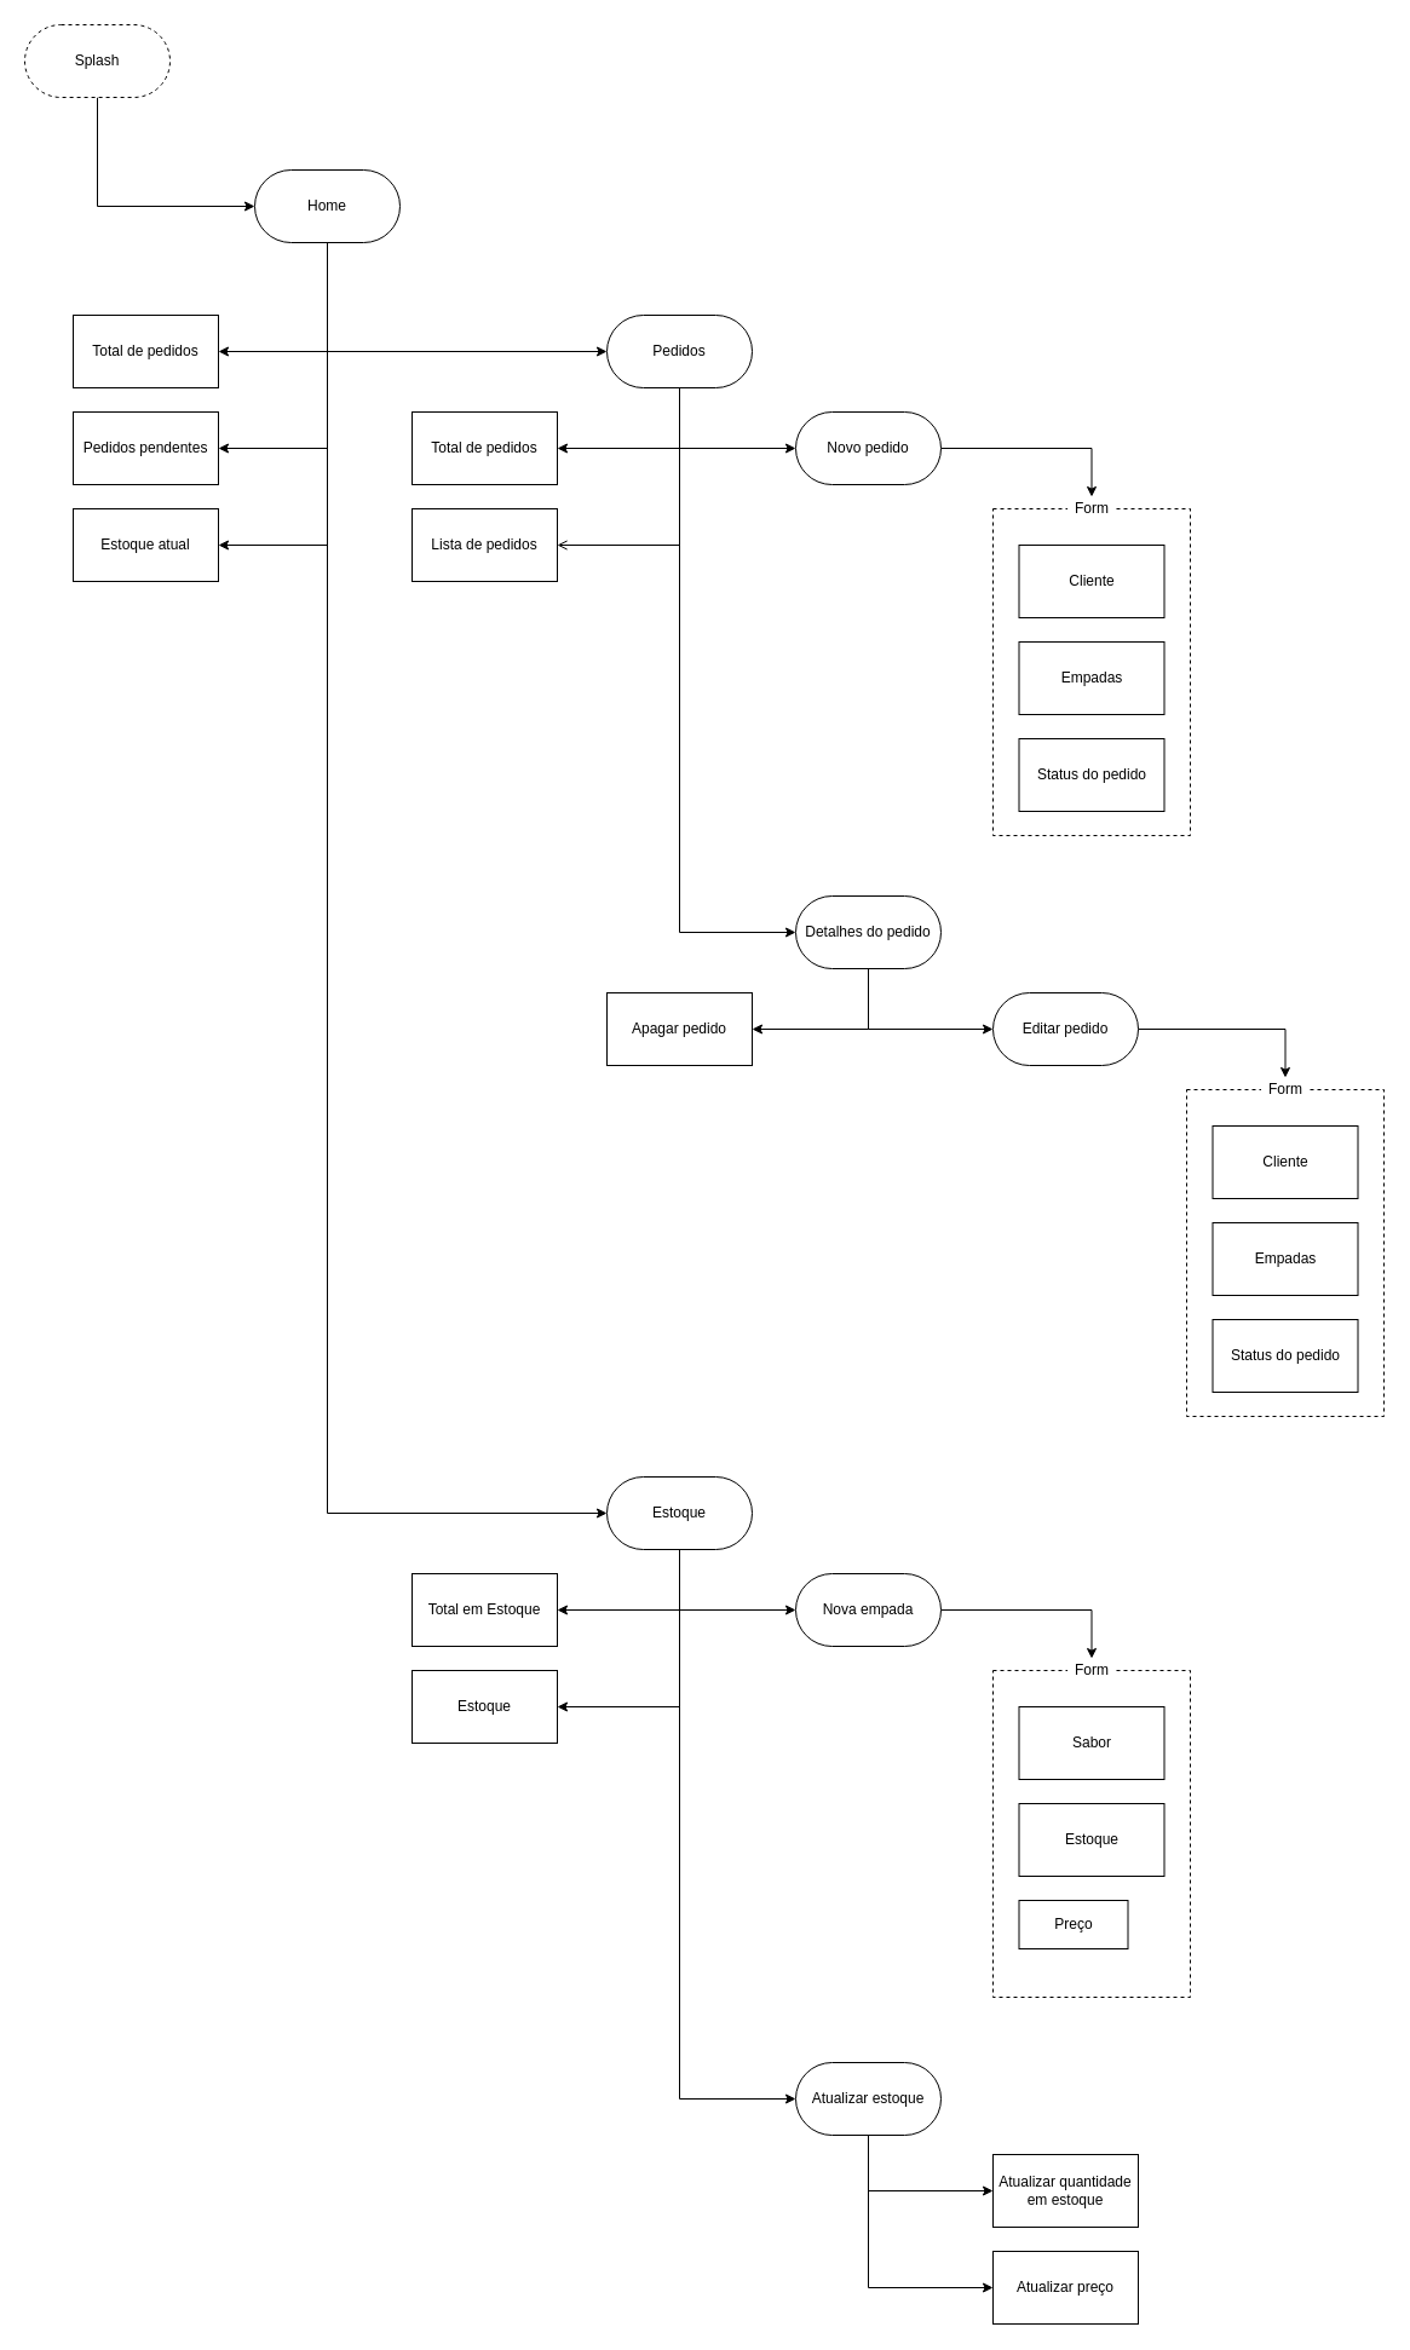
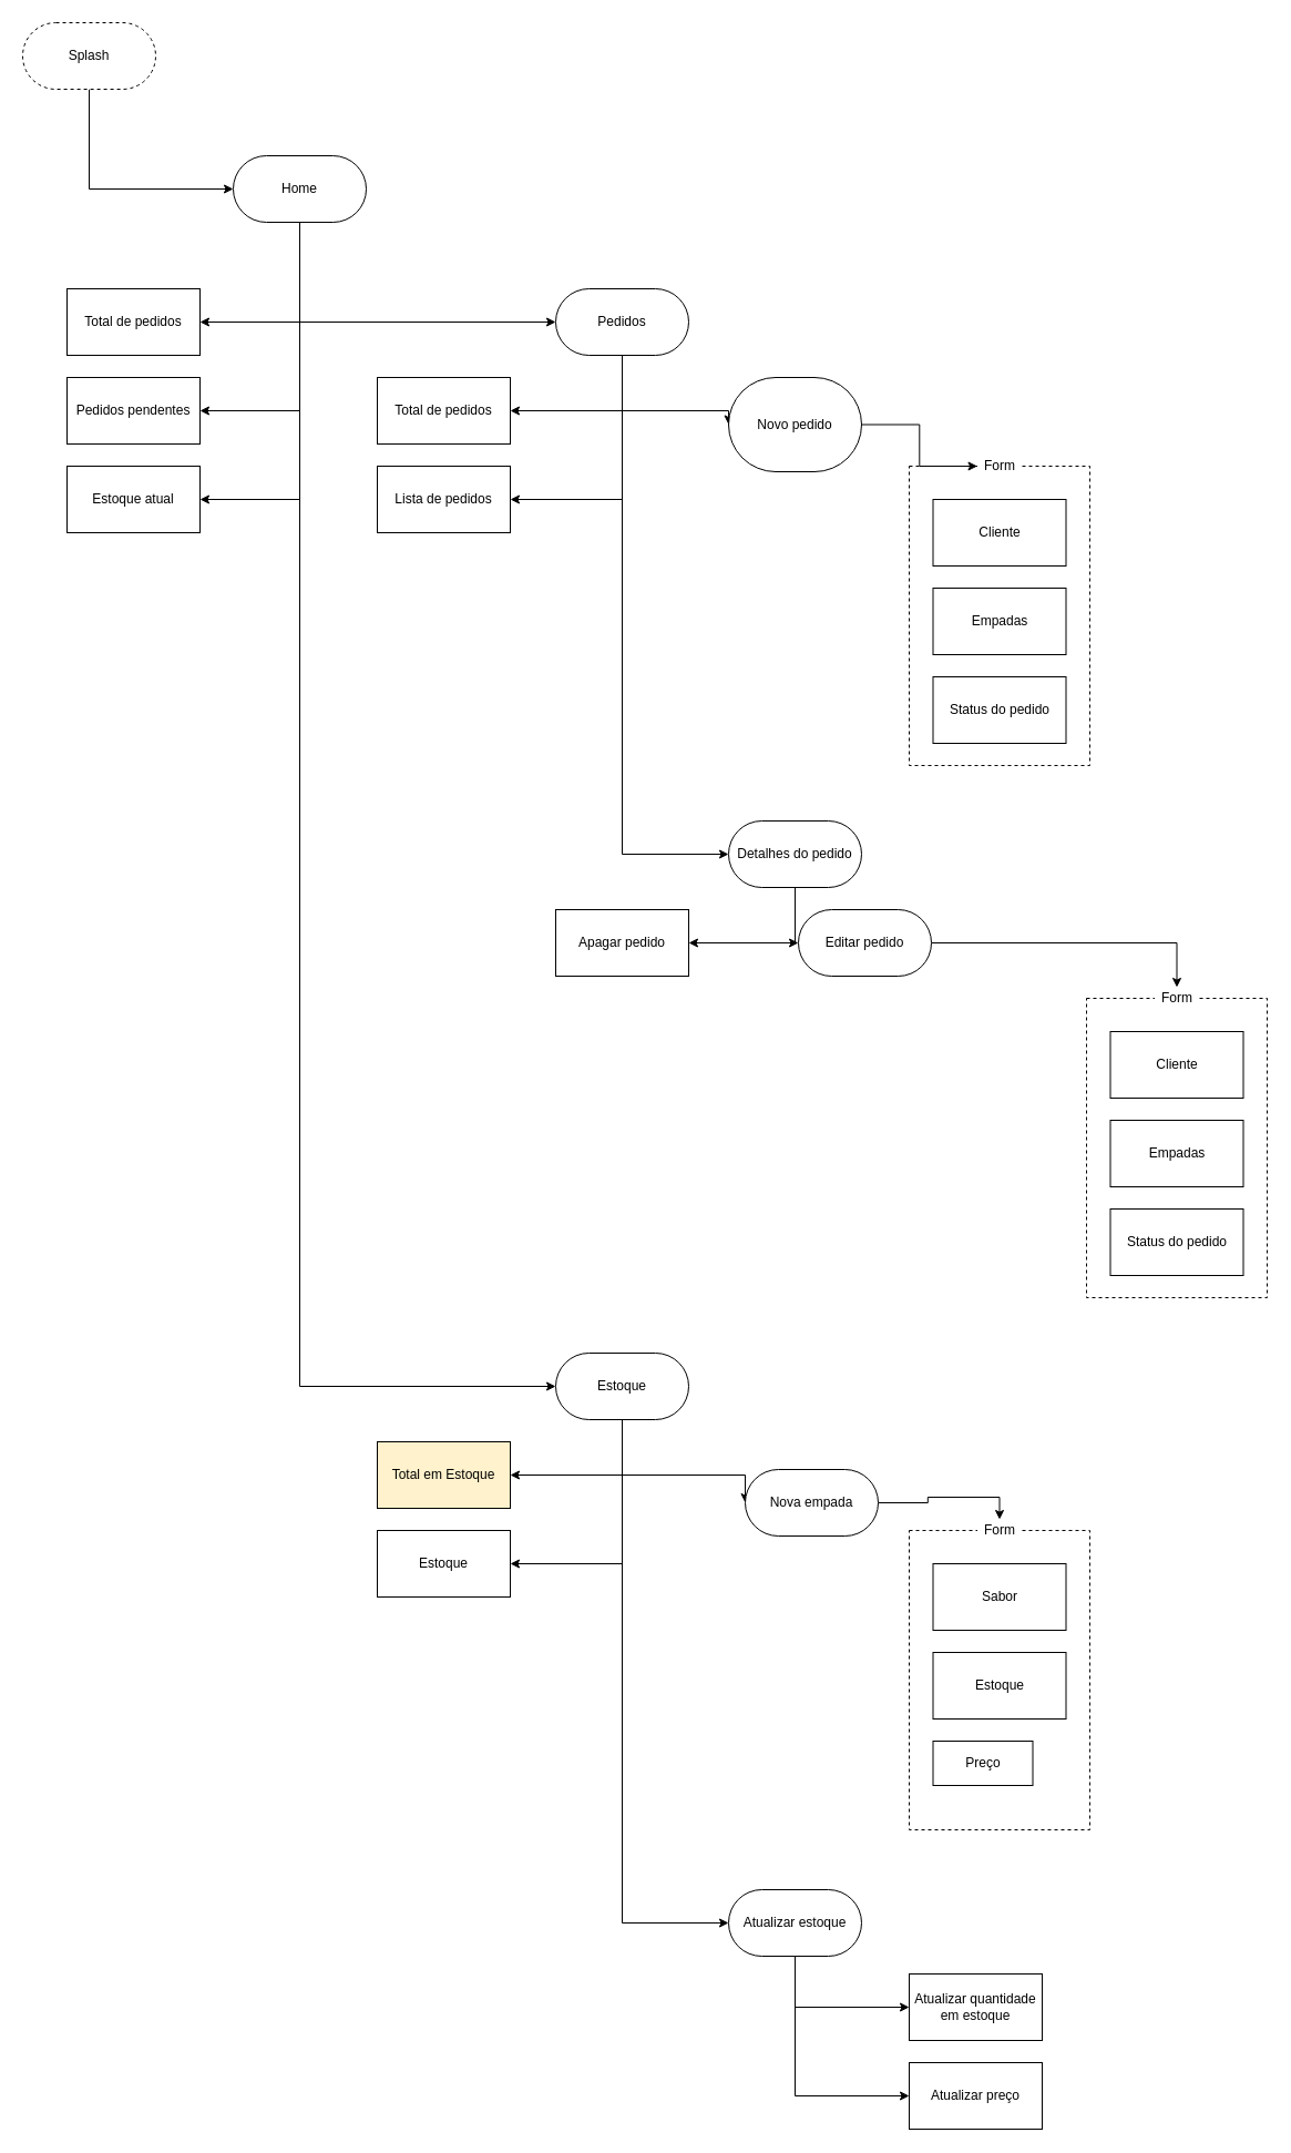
  <mxCell id="0" />
  <mxCell id="1" parent="0" />
  <mxCell id="2" value="" style="rounded=0;whiteSpace=wrap;html=1;dashed=1;fillColor=none;" vertex="1" parent="1"><mxGeometry x="820" y="420" width="163" height="270" as="geometry" /></mxCell>
  <mxCell id="3" style="edgeStyle=orthogonalEdgeStyle;rounded=0;orthogonalLoop=1;jettySize=auto;html=1;entryX=0;entryY=0.5;entryDx=0;entryDy=0;" edge="1" parent="1" source="4" target="10"><mxGeometry relative="1" as="geometry"><Array as="points"><mxPoint x="80" y="170" /></Array></mxGeometry></mxCell>
  <mxCell id="4" value="Splash" style="rounded=1;whiteSpace=wrap;html=1;arcSize=50;dashed=1;" vertex="1" parent="1"><mxGeometry x="20" y="20" width="120" height="60" as="geometry" /></mxCell>
  <mxCell id="5" style="edgeStyle=orthogonalEdgeStyle;rounded=0;orthogonalLoop=1;jettySize=auto;html=1;entryX=0;entryY=0.5;entryDx=0;entryDy=0;" edge="1" parent="1" source="10" target="15"><mxGeometry relative="1" as="geometry"><Array as="points"><mxPoint x="270" y="290" /></Array></mxGeometry></mxCell>
  <mxCell id="6" style="edgeStyle=orthogonalEdgeStyle;rounded=0;orthogonalLoop=1;jettySize=auto;html=1;entryX=1;entryY=0.5;entryDx=0;entryDy=0;" edge="1" parent="1" source="10" target="31"><mxGeometry relative="1" as="geometry"><Array as="points"><mxPoint x="270" y="290" /></Array></mxGeometry></mxCell>
  <mxCell id="7" style="edgeStyle=orthogonalEdgeStyle;rounded=0;orthogonalLoop=1;jettySize=auto;html=1;entryX=1;entryY=0.5;entryDx=0;entryDy=0;" edge="1" parent="1" source="10" target="32"><mxGeometry relative="1" as="geometry"><Array as="points"><mxPoint x="270" y="370" /></Array></mxGeometry></mxCell>
  <mxCell id="8" style="edgeStyle=orthogonalEdgeStyle;rounded=0;orthogonalLoop=1;jettySize=auto;html=1;entryX=1;entryY=0.5;entryDx=0;entryDy=0;" edge="1" parent="1" source="10" target="33"><mxGeometry relative="1" as="geometry"><Array as="points"><mxPoint x="270" y="450" /></Array></mxGeometry></mxCell>
  <mxCell id="9" style="edgeStyle=orthogonalEdgeStyle;rounded=0;orthogonalLoop=1;jettySize=auto;html=1;entryX=0;entryY=0.5;entryDx=0;entryDy=0;" edge="1" parent="1" source="10" target="25"><mxGeometry relative="1" as="geometry"><Array as="points"><mxPoint x="270" y="1250" /></Array></mxGeometry></mxCell>
  <mxCell id="10" value="Home" style="rounded=1;whiteSpace=wrap;html=1;arcSize=50;" vertex="1" parent="1"><mxGeometry x="210" y="140" width="120" height="60" as="geometry" /></mxCell>
  <mxCell id="11" style="edgeStyle=orthogonalEdgeStyle;rounded=0;orthogonalLoop=1;jettySize=auto;html=1;entryX=0;entryY=0.5;entryDx=0;entryDy=0;" edge="1" parent="1" source="15" target="17"><mxGeometry relative="1" as="geometry"><Array as="points"><mxPoint x="561" y="370" /></Array></mxGeometry></mxCell>
  <mxCell id="12" style="edgeStyle=orthogonalEdgeStyle;rounded=0;orthogonalLoop=1;jettySize=auto;html=1;entryX=0;entryY=0.5;entryDx=0;entryDy=0;" edge="1" parent="1" source="15" target="20"><mxGeometry relative="1" as="geometry"><Array as="points"><mxPoint x="561" y="770" /></Array></mxGeometry></mxCell>
  <mxCell id="13" style="edgeStyle=orthogonalEdgeStyle;rounded=0;orthogonalLoop=1;jettySize=auto;html=1;entryX=1;entryY=0.5;entryDx=0;entryDy=0;" edge="1" parent="1" source="15" target="34"><mxGeometry relative="1" as="geometry"><Array as="points"><mxPoint x="561" y="370" /></Array></mxGeometry></mxCell>
- <mxCell id="14" style="edgeStyle=orthogonalEdgeStyle;rounded=0;orthogonalLoop=1;jettySize=auto;html=1;entryX=1;entryY=0.5;entryDx=0;entryDy=0;endArrow=open;" edge="1" parent="1" source="15" target="35"><mxGeometry relative="1" as="geometry"><Array as="points"><mxPoint x="561" y="450" /></Array></mxGeometry></mxCell>
+ <mxCell id="14" style="edgeStyle=orthogonalEdgeStyle;rounded=0;orthogonalLoop=1;jettySize=auto;html=1;entryX=1;entryY=0.5;entryDx=0;entryDy=0;" edge="1" parent="1" source="15" target="35"><mxGeometry relative="1" as="geometry"><Array as="points"><mxPoint x="561" y="450" /></Array></mxGeometry></mxCell>
  <mxCell id="15" value="Pedidos" style="rounded=1;whiteSpace=wrap;html=1;arcSize=50;" vertex="1" parent="1"><mxGeometry x="501" y="260" width="120" height="60" as="geometry" /></mxCell>
  <mxCell id="16" style="edgeStyle=orthogonalEdgeStyle;rounded=0;orthogonalLoop=1;jettySize=auto;html=1;" edge="1" parent="1" source="17" target="39"><mxGeometry relative="1" as="geometry" /></mxCell>
- <mxCell id="17" value="Novo pedido" style="rounded=1;whiteSpace=wrap;html=1;arcSize=50;" vertex="1" parent="1"><mxGeometry x="657" y="340" width="120" height="60" as="geometry" /></mxCell>
+ <mxCell id="17" value="Novo pedido" style="rounded=1;whiteSpace=wrap;html=1;arcSize=50;" vertex="1" parent="1"><mxGeometry x="657" y="340" width="120" height="85" as="geometry" /></mxCell>
  <mxCell id="18" style="edgeStyle=orthogonalEdgeStyle;rounded=0;orthogonalLoop=1;jettySize=auto;html=1;entryX=0;entryY=0.5;entryDx=0;entryDy=0;" edge="1" parent="1" source="20" target="42"><mxGeometry relative="1" as="geometry"><Array as="points"><mxPoint x="717" y="850" /></Array></mxGeometry></mxCell>
  <mxCell id="19" style="edgeStyle=orthogonalEdgeStyle;rounded=0;orthogonalLoop=1;jettySize=auto;html=1;entryX=1;entryY=0.5;entryDx=0;entryDy=0;" edge="1" parent="1" source="20" target="40"><mxGeometry relative="1" as="geometry"><Array as="points"><mxPoint x="717" y="850" /></Array></mxGeometry></mxCell>
  <mxCell id="20" value="Detalhes do pedido" style="rounded=1;whiteSpace=wrap;html=1;arcSize=50;" vertex="1" parent="1"><mxGeometry x="657" y="740" width="120" height="60" as="geometry" /></mxCell>
  <mxCell id="21" style="edgeStyle=orthogonalEdgeStyle;rounded=0;orthogonalLoop=1;jettySize=auto;html=1;entryX=1;entryY=0.5;entryDx=0;entryDy=0;" edge="1" parent="1" source="25" target="48"><mxGeometry relative="1" as="geometry"><Array as="points"><mxPoint x="561" y="1330" /></Array></mxGeometry></mxCell>
  <mxCell id="22" style="edgeStyle=orthogonalEdgeStyle;rounded=0;orthogonalLoop=1;jettySize=auto;html=1;entryX=1;entryY=0.5;entryDx=0;entryDy=0;" edge="1" parent="1" source="25" target="49"><mxGeometry relative="1" as="geometry"><Array as="points"><mxPoint x="561" y="1410" /></Array></mxGeometry></mxCell>
  <mxCell id="23" style="edgeStyle=orthogonalEdgeStyle;rounded=0;orthogonalLoop=1;jettySize=auto;html=1;entryX=0;entryY=0.5;entryDx=0;entryDy=0;" edge="1" parent="1" source="25" target="30"><mxGeometry relative="1" as="geometry"><Array as="points"><mxPoint x="561" y="1330" /></Array></mxGeometry></mxCell>
  <mxCell id="24" style="edgeStyle=orthogonalEdgeStyle;rounded=0;orthogonalLoop=1;jettySize=auto;html=1;entryX=0;entryY=0.5;entryDx=0;entryDy=0;" edge="1" parent="1" source="25" target="28"><mxGeometry relative="1" as="geometry"><Array as="points"><mxPoint x="561" y="1734" /></Array></mxGeometry></mxCell>
  <mxCell id="25" value="Estoque" style="rounded=1;whiteSpace=wrap;html=1;arcSize=50;" vertex="1" parent="1"><mxGeometry x="501" y="1220" width="120" height="60" as="geometry" /></mxCell>
  <mxCell id="26" style="edgeStyle=orthogonalEdgeStyle;rounded=0;orthogonalLoop=1;jettySize=auto;html=1;entryX=0;entryY=0.5;entryDx=0;entryDy=0;" edge="1" parent="1" source="28" target="55"><mxGeometry relative="1" as="geometry"><Array as="points"><mxPoint x="717" y="1810" /></Array></mxGeometry></mxCell>
  <mxCell id="27" style="edgeStyle=orthogonalEdgeStyle;rounded=0;orthogonalLoop=1;jettySize=auto;html=1;entryX=0;entryY=0.5;entryDx=0;entryDy=0;" edge="1" parent="1" source="28" target="56"><mxGeometry relative="1" as="geometry"><Array as="points"><mxPoint x="717" y="1890" /></Array></mxGeometry></mxCell>
  <mxCell id="28" value="Atualizar estoque" style="rounded=1;whiteSpace=wrap;html=1;arcSize=50;" vertex="1" parent="1"><mxGeometry x="657" y="1704" width="120" height="60" as="geometry" /></mxCell>
  <mxCell id="29" style="edgeStyle=orthogonalEdgeStyle;rounded=0;orthogonalLoop=1;jettySize=auto;html=1;entryX=0.5;entryY=0;entryDx=0;entryDy=0;" edge="1" parent="1" source="30" target="54"><mxGeometry relative="1" as="geometry" /></mxCell>
- <mxCell id="30" value="Nova empada" style="rounded=1;whiteSpace=wrap;html=1;arcSize=50;" vertex="1" parent="1"><mxGeometry x="657" y="1300" width="120" height="60" as="geometry" /></mxCell>
+ <mxCell id="30" value="Nova empada" style="rounded=1;whiteSpace=wrap;html=1;arcSize=50;" vertex="1" parent="1"><mxGeometry x="672" y="1325" width="120" height="60" as="geometry" /></mxCell>
  <mxCell id="31" value="Total de pedidos" style="rounded=0;whiteSpace=wrap;html=1;" vertex="1" parent="1"><mxGeometry x="60" y="260" width="120" height="60" as="geometry" /></mxCell>
  <mxCell id="32" value="Pedidos pendentes" style="rounded=0;whiteSpace=wrap;html=1;" vertex="1" parent="1"><mxGeometry x="60" y="340" width="120" height="60" as="geometry" /></mxCell>
  <mxCell id="33" value="Estoque atual" style="rounded=0;whiteSpace=wrap;html=1;" vertex="1" parent="1"><mxGeometry x="60" y="420" width="120" height="60" as="geometry" /></mxCell>
  <mxCell id="34" value="Total de pedidos" style="rounded=0;whiteSpace=wrap;html=1;" vertex="1" parent="1"><mxGeometry x="340" y="340" width="120" height="60" as="geometry" /></mxCell>
  <mxCell id="35" value="Lista de pedidos" style="rounded=0;whiteSpace=wrap;html=1;" vertex="1" parent="1"><mxGeometry x="340" y="420" width="120" height="60" as="geometry" /></mxCell>
  <mxCell id="36" value="Cliente" style="rounded=0;whiteSpace=wrap;html=1;" vertex="1" parent="1"><mxGeometry x="841.5" y="450" width="120" height="60" as="geometry" /></mxCell>
  <mxCell id="37" value="Empadas" style="rounded=0;whiteSpace=wrap;html=1;" vertex="1" parent="1"><mxGeometry x="841.5" y="530" width="120" height="60" as="geometry" /></mxCell>
  <mxCell id="38" value="Status do pedido" style="rounded=0;whiteSpace=wrap;html=1;" vertex="1" parent="1"><mxGeometry x="841.5" y="610" width="120" height="60" as="geometry" /></mxCell>
  <mxCell id="39" value="Form" style="text;html=1;strokeColor=none;align=center;verticalAlign=middle;whiteSpace=wrap;rounded=0;dashed=1;fillColor=#ffffff;" vertex="1" parent="1"><mxGeometry x="881.5" y="410" width="40" height="20" as="geometry" /></mxCell>
  <mxCell id="40" value="Apagar pedido" style="rounded=0;whiteSpace=wrap;html=1;" vertex="1" parent="1"><mxGeometry x="501" y="820" width="120" height="60" as="geometry" /></mxCell>
  <mxCell id="41" style="edgeStyle=orthogonalEdgeStyle;rounded=0;orthogonalLoop=1;jettySize=auto;html=1;entryX=0.5;entryY=0;entryDx=0;entryDy=0;" edge="1" parent="1" source="42" target="47"><mxGeometry relative="1" as="geometry" /></mxCell>
- <mxCell id="42" value="Editar pedido" style="rounded=1;whiteSpace=wrap;html=1;arcSize=50;" vertex="1" parent="1"><mxGeometry x="820" y="820" width="120" height="60" as="geometry" /></mxCell>
+ <mxCell id="42" value="Editar pedido" style="rounded=1;whiteSpace=wrap;html=1;arcSize=50;" vertex="1" parent="1"><mxGeometry x="720" y="820" width="120" height="60" as="geometry" /></mxCell>
  <mxCell id="43" value="" style="rounded=0;whiteSpace=wrap;html=1;dashed=1;fillColor=none;" vertex="1" parent="1"><mxGeometry x="980" y="900" width="163" height="270" as="geometry" /></mxCell>
  <mxCell id="44" value="Cliente" style="rounded=0;whiteSpace=wrap;html=1;" vertex="1" parent="1"><mxGeometry x="1001.5" y="930" width="120" height="60" as="geometry" /></mxCell>
  <mxCell id="45" value="Empadas" style="rounded=0;whiteSpace=wrap;html=1;" vertex="1" parent="1"><mxGeometry x="1001.5" y="1010" width="120" height="60" as="geometry" /></mxCell>
  <mxCell id="46" value="Status do pedido" style="rounded=0;whiteSpace=wrap;html=1;" vertex="1" parent="1"><mxGeometry x="1001.5" y="1090" width="120" height="60" as="geometry" /></mxCell>
  <mxCell id="47" value="Form" style="text;html=1;strokeColor=none;align=center;verticalAlign=middle;whiteSpace=wrap;rounded=0;dashed=1;fillColor=#ffffff;" vertex="1" parent="1"><mxGeometry x="1041.5" y="890" width="40" height="20" as="geometry" /></mxCell>
- <mxCell id="48" value="Total em Estoque" style="rounded=0;whiteSpace=wrap;html=1;" vertex="1" parent="1"><mxGeometry x="340" y="1300" width="120" height="60" as="geometry" /></mxCell>
+ <mxCell id="48" value="Total em Estoque" style="rounded=0;whiteSpace=wrap;html=1;fillColor=#fff2cc;" vertex="1" parent="1"><mxGeometry x="340" y="1300" width="120" height="60" as="geometry" /></mxCell>
  <mxCell id="49" value="Estoque" style="rounded=0;whiteSpace=wrap;html=1;" vertex="1" parent="1"><mxGeometry x="340" y="1380" width="120" height="60" as="geometry" /></mxCell>
  <mxCell id="50" value="" style="rounded=0;whiteSpace=wrap;html=1;dashed=1;fillColor=none;" vertex="1" parent="1"><mxGeometry x="820" y="1380" width="163" height="270" as="geometry" /></mxCell>
  <mxCell id="51" value="Sabor" style="rounded=0;whiteSpace=wrap;html=1;" vertex="1" parent="1"><mxGeometry x="841.5" y="1410" width="120" height="60" as="geometry" /></mxCell>
  <mxCell id="52" value="Estoque" style="rounded=0;whiteSpace=wrap;html=1;" vertex="1" parent="1"><mxGeometry x="841.5" y="1490" width="120" height="60" as="geometry" /></mxCell>
  <mxCell id="53" value="Preço" style="rounded=0;whiteSpace=wrap;html=1;" vertex="1" parent="1"><mxGeometry x="841.5" y="1570" width="90" height="40" as="geometry" /></mxCell>
  <mxCell id="54" value="Form" style="text;html=1;strokeColor=none;align=center;verticalAlign=middle;whiteSpace=wrap;rounded=0;dashed=1;fillColor=#ffffff;" vertex="1" parent="1"><mxGeometry x="881.5" y="1370" width="40" height="20" as="geometry" /></mxCell>
  <mxCell id="55" value="Atualizar quantidade em estoque&lt;span style=&quot;color: rgba(0 , 0 , 0 , 0) ; font-family: monospace ; font-size: 0px&quot;&gt;%3CmxGraphModel%3E%3Croot%3E%3CmxCell%20id%3D%220%22%2F%3E%3CmxCell%20id%3D%221%22%20parent%3D%220%22%2F%3E%3CmxCell%20id%3D%222%22%20value%3D%22Total%20em%20Estoque%22%20style%3D%22rounded%3D0%3BwhiteSpace%3Dwrap%3Bhtml%3D1%3B%22%20vertex%3D%221%22%20parent%3D%221%22%3E%3CmxGeometry%20x%3D%22360%22%20y%3D%221320%22%20width%3D%22120%22%20height%3D%2260%22%20as%3D%22geometry%22%2F%3E%3C%2FmxCell%3E%3C%2Froot%3E%3C%2FmxGraphModel%3E&lt;/span&gt;" style="rounded=0;whiteSpace=wrap;html=1;" vertex="1" parent="1"><mxGeometry x="820" y="1780" width="120" height="60" as="geometry" /></mxCell>
  <mxCell id="56" value="Atualizar preço&lt;span style=&quot;color: rgba(0 , 0 , 0 , 0) ; font-family: monospace ; font-size: 0px&quot;&gt;%3CmxGraphModel%3E%3Croot%3E%3CmxCell%20id%3D%220%22%2F%3E%3CmxCell%20id%3D%221%22%20parent%3D%220%22%2F%3E%3CmxCell%20id%3D%222%22%20value%3D%22Total%20em%20Estoque%22%20style%3D%22rounded%3D0%3BwhiteSpace%3Dwrap%3Bhtml%3D1%3B%22%20vertex%3D%221%22%20parent%3D%221%22%3E%3CmxGeometry%20x%3D%22360%22%20y%3D%221320%22%20width%3D%22120%22%20height%3D%2260%22%20as%3D%22geometry%22%2F%3E%3C%2FmxCell%3E%3C%2Froot%3E%3C%2FmxGraphModel%3E&lt;/span&gt;" style="rounded=0;whiteSpace=wrap;html=1;" vertex="1" parent="1"><mxGeometry x="820" y="1860" width="120" height="60" as="geometry" /></mxCell>
